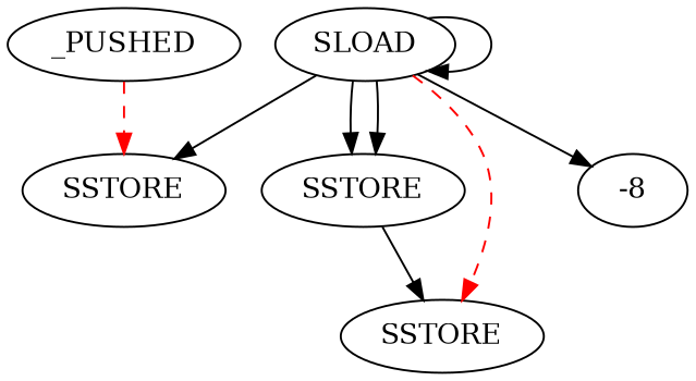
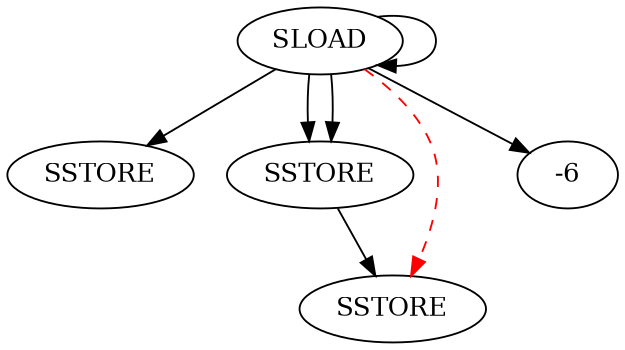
  digraph {
    node [shape=oval]
    edge [style=solid]
    n1 [label=SSTORE]
    n2 [label=SSTORE]
    n3 [label=SSTORE]
    n4 [label=SLOAD]
-   -6 [label=-8 shape=""]
-   n6 [label=_PUSHED]
+   -6 [shape=""]
    n2 -> n3
    n4 -> n1
    n4 -> n2
    n4 -> n2
    n4 -> n3 [color=red style=dashed]
    n4 -> n4 [style=""]
    n4 -> -6
-   n6 -> n1 [color=red style=dashed]
  }
